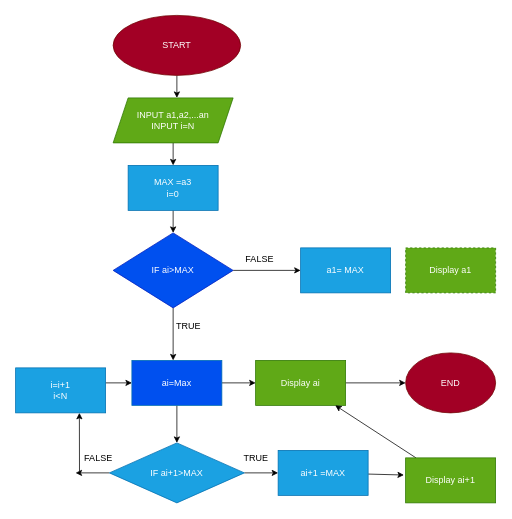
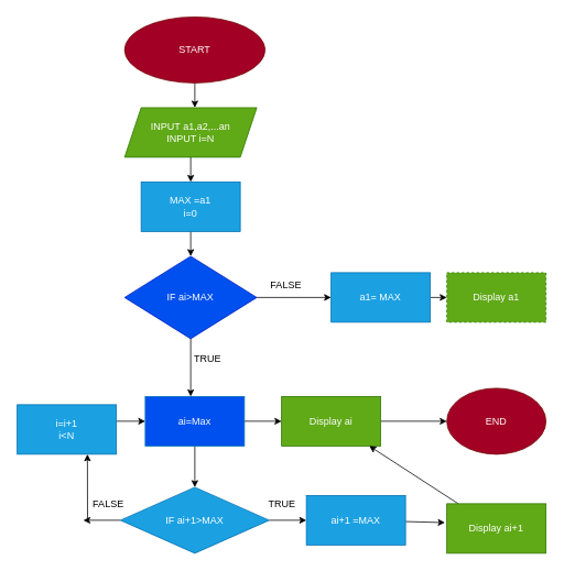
  <mxCell id="0" />
  <mxCell id="1" parent="0" />
  <mxCell id="2" style="edgeStyle=none;html=1;" edge="1" parent="1" source="3"><mxGeometry relative="1" as="geometry"><mxPoint x="235" y="130" as="targetPoint" /></mxGeometry></mxCell>
  <mxCell id="3" value="START" style="ellipse;whiteSpace=wrap;html=1;fillColor=#a20025;fontColor=#ffffff;strokeColor=#6F0000;" vertex="1" parent="1"><mxGeometry x="150" y="20" width="170" height="80" as="geometry" /></mxCell>
  <mxCell id="4" style="edgeStyle=none;html=1;" edge="1" parent="1" source="5"><mxGeometry relative="1" as="geometry"><mxPoint x="230" y="220" as="targetPoint" /></mxGeometry></mxCell>
  <mxCell id="5" value="INPUT a1,a2,...an&lt;br&gt;INPUT i=N" style="shape=parallelogram;perimeter=parallelogramPerimeter;whiteSpace=wrap;html=1;fixedSize=1;fillColor=#60a917;fontColor=#ffffff;strokeColor=#2D7600;" vertex="1" parent="1"><mxGeometry x="150" y="130" width="160" height="60" as="geometry" /></mxCell>
  <mxCell id="6" style="edgeStyle=none;html=1;entryX=0.5;entryY=0;entryDx=0;entryDy=0;" edge="1" parent="1" source="7"><mxGeometry relative="1" as="geometry"><mxPoint x="230" y="310" as="targetPoint" /></mxGeometry></mxCell>
- <mxCell id="7" value="MAX =a3&lt;br&gt;i=0&lt;br&gt;" style="rounded=0;whiteSpace=wrap;html=1;fillColor=#1ba1e2;fontColor=#ffffff;strokeColor=#006EAF;" vertex="1" parent="1"><mxGeometry x="170" y="220" width="120" height="60" as="geometry" /></mxCell>
+ <mxCell id="7" value="MAX =a1&lt;br&gt;i=0&lt;br&gt;" style="rounded=0;whiteSpace=wrap;html=1;fillColor=#1ba1e2;fontColor=#ffffff;strokeColor=#006EAF;" vertex="1" parent="1"><mxGeometry x="170" y="220" width="120" height="60" as="geometry" /></mxCell>
  <mxCell id="8" style="edgeStyle=none;html=1;entryX=0.5;entryY=0;entryDx=0;entryDy=0;" edge="1" parent="1" source="10"><mxGeometry relative="1" as="geometry"><mxPoint x="230" y="480" as="targetPoint" /><Array as="points"><mxPoint x="230" y="480" /></Array></mxGeometry></mxCell>
  <mxCell id="9" style="edgeStyle=none;html=1;" edge="1" parent="1" source="10"><mxGeometry relative="1" as="geometry"><mxPoint x="400" y="360" as="targetPoint" /></mxGeometry></mxCell>
  <mxCell id="10" value="IF ai&amp;gt;MAX" style="rhombus;whiteSpace=wrap;html=1;fillColor=#0050ef;fontColor=#ffffff;strokeColor=#001DBC;" vertex="1" parent="1"><mxGeometry x="150" y="310" width="160" height="100" as="geometry" /></mxCell>
  <mxCell id="11" value="FALSE" style="text;html=1;align=center;verticalAlign=middle;resizable=0;points=[];autosize=1;strokeColor=none;fillColor=none;" vertex="1" parent="1"><mxGeometry x="315" y="330" width="60" height="30" as="geometry" /></mxCell>
  <mxCell id="12" value="TRUE" style="text;html=1;align=center;verticalAlign=middle;resizable=0;points=[];autosize=1;strokeColor=none;fillColor=none;" vertex="1" parent="1"><mxGeometry x="220" y="420" width="60" height="30" as="geometry" /></mxCell>
  <mxCell id="13" style="edgeStyle=none;html=1;" edge="1" parent="1" source="15"><mxGeometry relative="1" as="geometry"><mxPoint x="235" y="590" as="targetPoint" /></mxGeometry></mxCell>
  <mxCell id="14" style="edgeStyle=none;html=1;" edge="1" parent="1" source="15"><mxGeometry relative="1" as="geometry"><mxPoint x="340" y="510" as="targetPoint" /></mxGeometry></mxCell>
  <mxCell id="15" value="ai=Max" style="rounded=0;whiteSpace=wrap;html=1;fillColor=#0050ef;fontColor=#ffffff;strokeColor=#006EAF;" vertex="1" parent="1"><mxGeometry x="175" y="480" width="120" height="60" as="geometry" /></mxCell>
+ <mxCell id="16" style="edgeStyle=none;html=1;entryX=0;entryY=0.5;entryDx=0;entryDy=0;" edge="1" parent="1" source="17" target="33"><mxGeometry relative="1" as="geometry"><mxPoint x="560" y="360" as="targetPoint" /></mxGeometry></mxCell>
  <mxCell id="17" value="a1= MAX" style="rounded=0;whiteSpace=wrap;html=1;fillColor=#1ba1e2;fontColor=#ffffff;strokeColor=#006EAF;" vertex="1" parent="1"><mxGeometry x="400" y="330" width="120" height="60" as="geometry" /></mxCell>
  <mxCell id="18" style="edgeStyle=none;html=1;" edge="1" parent="1" source="20"><mxGeometry relative="1" as="geometry"><mxPoint x="370" y="630" as="targetPoint" /></mxGeometry></mxCell>
  <mxCell id="19" style="edgeStyle=none;html=1;" edge="1" parent="1" source="20"><mxGeometry relative="1" as="geometry"><mxPoint x="100" y="630" as="targetPoint" /></mxGeometry></mxCell>
  <mxCell id="20" value="IF ai+1&amp;gt;MAX" style="rhombus;whiteSpace=wrap;html=1;fillColor=#1ba1e2;fontColor=#ffffff;strokeColor=#006EAF;" vertex="1" parent="1"><mxGeometry x="145" y="590" width="180" height="80" as="geometry" /></mxCell>
  <mxCell id="21" style="edgeStyle=none;html=1;entryX=-0.019;entryY=0.381;entryDx=0;entryDy=0;entryPerimeter=0;" edge="1" parent="1" source="22" target="30"><mxGeometry relative="1" as="geometry"><mxPoint x="530" y="630" as="targetPoint" /></mxGeometry></mxCell>
  <mxCell id="22" value="ai+1 =MAX" style="rounded=0;whiteSpace=wrap;html=1;fillColor=#1ba1e2;fontColor=#ffffff;strokeColor=#006EAF;" vertex="1" parent="1"><mxGeometry x="370" y="600" width="120" height="60" as="geometry" /></mxCell>
  <mxCell id="23" value="TRUE" style="text;html=1;align=center;verticalAlign=middle;resizable=0;points=[];autosize=1;strokeColor=none;fillColor=none;" vertex="1" parent="1"><mxGeometry x="310" y="595" width="60" height="30" as="geometry" /></mxCell>
  <mxCell id="24" value="FALSE" style="text;html=1;align=center;verticalAlign=middle;resizable=0;points=[];autosize=1;strokeColor=none;fillColor=none;" vertex="1" parent="1"><mxGeometry x="100" y="595" width="60" height="30" as="geometry" /></mxCell>
  <mxCell id="25" value="" style="endArrow=classic;html=1;exitX=0.086;exitY=1.095;exitDx=0;exitDy=0;exitPerimeter=0;" edge="1" parent="1" source="24"><mxGeometry width="50" height="50" relative="1" as="geometry"><mxPoint x="80" y="580" as="sourcePoint" /><mxPoint x="105" y="550" as="targetPoint" /></mxGeometry></mxCell>
  <mxCell id="26" value="" style="endArrow=classic;html=1;entryX=0;entryY=0.5;entryDx=0;entryDy=0;" edge="1" parent="1" target="15"><mxGeometry width="50" height="50" relative="1" as="geometry"><mxPoint x="140" y="510" as="sourcePoint" /><mxPoint x="160" y="470" as="targetPoint" /></mxGeometry></mxCell>
  <mxCell id="27" style="edgeStyle=none;html=1;" edge="1" parent="1" source="28"><mxGeometry relative="1" as="geometry"><mxPoint x="540" y="510" as="targetPoint" /></mxGeometry></mxCell>
  <mxCell id="28" value="Display ai" style="rounded=0;whiteSpace=wrap;html=1;fillColor=#60a917;fontColor=#ffffff;strokeColor=#2D7600;" vertex="1" parent="1"><mxGeometry x="340" y="480" width="120" height="60" as="geometry" /></mxCell>
  <mxCell id="29" style="edgeStyle=none;html=1;" edge="1" parent="1" source="30" target="28"><mxGeometry relative="1" as="geometry" /></mxCell>
  <mxCell id="30" value="Display ai+1" style="rounded=0;whiteSpace=wrap;html=1;fillColor=#60a917;fontColor=#ffffff;strokeColor=#2D7600;" vertex="1" parent="1"><mxGeometry x="540" y="610" width="120" height="60" as="geometry" /></mxCell>
  <mxCell id="31" value="END" style="ellipse;whiteSpace=wrap;html=1;fillColor=#a20025;fontColor=#ffffff;strokeColor=#6F0000;" vertex="1" parent="1"><mxGeometry x="540" y="470" width="120" height="80" as="geometry" /></mxCell>
  <mxCell id="32" value="i=i+1&lt;br&gt;i&amp;lt;N" style="rounded=0;whiteSpace=wrap;html=1;fillColor=#1ba1e2;fontColor=#ffffff;strokeColor=#006EAF;" vertex="1" parent="1"><mxGeometry x="20" y="490" width="120" height="60" as="geometry" /></mxCell>
  <mxCell id="33" value="Display a1" style="rounded=0;whiteSpace=wrap;html=1;fillColor=#60a917;fontColor=#ffffff;strokeColor=#2D7600;dashed=1;" vertex="1" parent="1"><mxGeometry x="540" y="330" width="120" height="60" as="geometry" /></mxCell>
